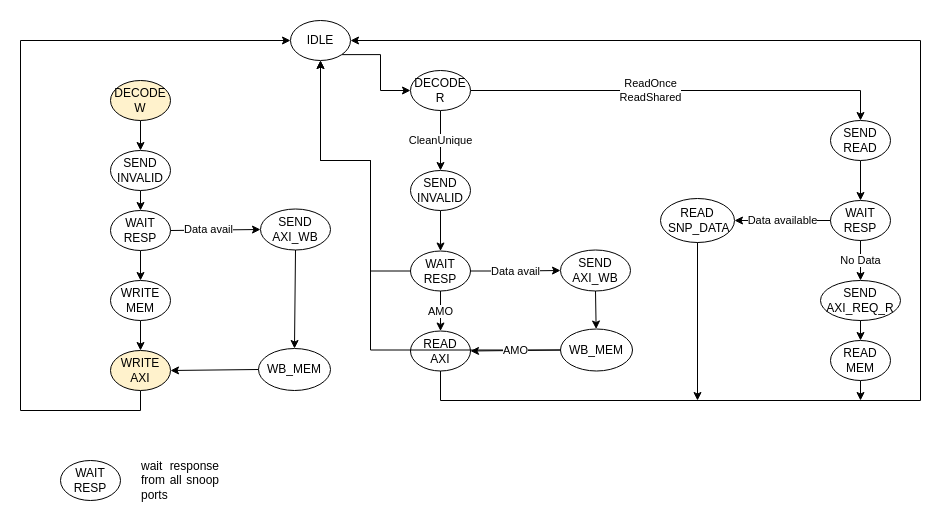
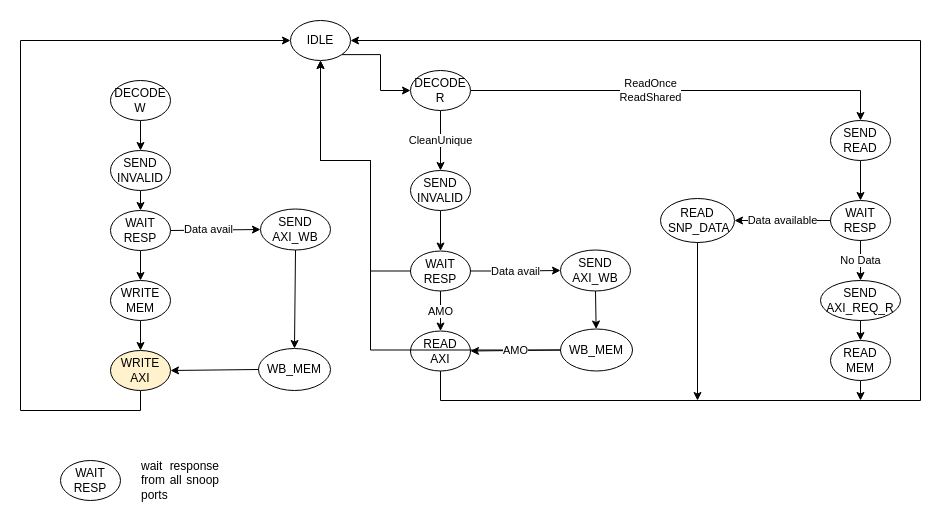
  <mxCell id="0" />
  <mxCell id="1" parent="0" />
  <mxCell id="2" value="&lt;div&gt;ReadOnce&lt;/div&gt;&lt;div&gt;ReadShared&lt;br&gt;&lt;/div&gt;" style="edgeStyle=orthogonalEdgeStyle;rounded=0;orthogonalLoop=1;jettySize=auto;html=1;exitX=1;exitY=0.5;exitDx=0;exitDy=0;" parent="1" source="21" target="7" edge="1"><mxGeometry x="-0.143" relative="1" as="geometry"><mxPoint as="offset" /><mxPoint x="550" y="90" as="sourcePoint" /></mxGeometry></mxCell>
  <mxCell id="3" value="CleanUnique" style="edgeStyle=orthogonalEdgeStyle;rounded=0;orthogonalLoop=1;jettySize=auto;html=1;entryX=0.5;entryY=0;entryDx=0;entryDy=0;exitX=0.5;exitY=1;exitDx=0;exitDy=0;" parent="1" source="21" target="9" edge="1"><mxGeometry relative="1" as="geometry"><mxPoint as="offset" /><mxPoint x="530" y="130" as="sourcePoint" /></mxGeometry></mxCell>
  <mxCell id="4" style="edgeStyle=orthogonalEdgeStyle;rounded=0;orthogonalLoop=1;jettySize=auto;html=1;exitX=1;exitY=1;exitDx=0;exitDy=0;entryX=0;entryY=0.5;entryDx=0;entryDy=0;" parent="1" source="5" target="21" edge="1"><mxGeometry relative="1" as="geometry" /></mxCell>
  <mxCell id="5" value="IDLE" style="ellipse;whiteSpace=wrap;html=1;" parent="1" vertex="1"><mxGeometry x="290" y="20" width="60" height="40" as="geometry" /></mxCell>
  <mxCell id="6" value="" style="edgeStyle=orthogonalEdgeStyle;rounded=0;orthogonalLoop=1;jettySize=auto;html=1;" parent="1" source="7" target="10" edge="1"><mxGeometry relative="1" as="geometry" /></mxCell>
  <mxCell id="7" value="SEND&lt;br&gt;READ" style="ellipse;whiteSpace=wrap;html=1;" parent="1" vertex="1"><mxGeometry x="830" y="120" width="60" height="40" as="geometry" /></mxCell>
  <mxCell id="8" value="" style="edgeStyle=orthogonalEdgeStyle;rounded=0;orthogonalLoop=1;jettySize=auto;html=1;" parent="1" source="9" target="14" edge="1"><mxGeometry relative="1" as="geometry" /></mxCell>
  <mxCell id="9" value="SEND&lt;br&gt;INVALID" style="ellipse;whiteSpace=wrap;html=1;" parent="1" vertex="1"><mxGeometry x="410" y="170" width="60" height="40" as="geometry" /></mxCell>
  <mxCell id="10" value="WAIT&lt;br&gt;RESP" style="ellipse;whiteSpace=wrap;html=1;" parent="1" vertex="1"><mxGeometry x="830" y="200" width="60" height="40" as="geometry" /></mxCell>
  <mxCell id="11" value="AMO" style="edgeStyle=orthogonalEdgeStyle;rounded=0;orthogonalLoop=1;jettySize=auto;html=1;" parent="1" source="14" target="18" edge="1"><mxGeometry relative="1" as="geometry" /></mxCell>
  <mxCell id="12" style="edgeStyle=orthogonalEdgeStyle;rounded=0;orthogonalLoop=1;jettySize=auto;html=1;exitX=0;exitY=0.5;exitDx=0;exitDy=0;entryX=0.5;entryY=1;entryDx=0;entryDy=0;" edge="1" parent="1" source="14" target="5"><mxGeometry relative="1" as="geometry"><Array as="points"><mxPoint x="370" y="271" /><mxPoint x="370" y="160" /><mxPoint x="320" y="160" /></Array></mxGeometry></mxCell>
  <mxCell id="13" value="Data avail" style="edgeStyle=orthogonalEdgeStyle;rounded=0;orthogonalLoop=1;jettySize=auto;html=1;exitX=1;exitY=0.5;exitDx=0;exitDy=0;entryX=0;entryY=0.5;entryDx=0;entryDy=0;" edge="1" parent="1" source="14" target="31"><mxGeometry relative="1" as="geometry" /></mxCell>
  <mxCell id="14" value="WAIT&lt;br&gt;RESP" style="ellipse;whiteSpace=wrap;html=1;" parent="1" vertex="1"><mxGeometry x="410" y="250.5" width="60" height="40" as="geometry" /></mxCell>
  <mxCell id="15" value="SEND&lt;br&gt;AXI_REQ_R" style="ellipse;whiteSpace=wrap;html=1;" parent="1" vertex="1"><mxGeometry x="820" y="280" width="80" height="40" as="geometry" /></mxCell>
  <mxCell id="16" style="edgeStyle=orthogonalEdgeStyle;rounded=0;orthogonalLoop=1;jettySize=auto;html=1;entryX=1;entryY=0.5;entryDx=0;entryDy=0;exitX=0.5;exitY=1;exitDx=0;exitDy=0;" parent="1" source="18" target="5" edge="1"><mxGeometry relative="1" as="geometry"><Array as="points"><mxPoint x="440" y="400" /><mxPoint x="920" y="400" /><mxPoint x="920" y="40" /></Array></mxGeometry></mxCell>
  <mxCell id="17" value="&lt;div align=&quot;justify&quot;&gt;wait response from all snoop ports&lt;br&gt;&lt;/div&gt;" style="text;html=1;strokeColor=none;fillColor=none;align=center;verticalAlign=middle;whiteSpace=wrap;rounded=0;" parent="1" vertex="1"><mxGeometry x="140" y="460" width="80" height="40" as="geometry" /></mxCell>
  <mxCell id="18" value="READ&lt;br&gt;AXI" style="ellipse;whiteSpace=wrap;html=1;" parent="1" vertex="1"><mxGeometry x="410" y="330.5" width="60" height="40" as="geometry" /></mxCell>
  <mxCell id="19" value="" style="edgeStyle=orthogonalEdgeStyle;rounded=0;orthogonalLoop=1;jettySize=auto;html=1;exitX=0.5;exitY=1;exitDx=0;exitDy=0;entryX=0.5;entryY=0;entryDx=0;entryDy=0;" parent="1" source="20" target="23" edge="1"><mxGeometry relative="1" as="geometry" /></mxCell>
- <mxCell id="20" value="DECODE&lt;br&gt;W" style="ellipse;whiteSpace=wrap;html=1;fillColor=#fff2cc;" parent="1" vertex="1"><mxGeometry x="110" y="80" width="60" height="40" as="geometry" /></mxCell>
+ <mxCell id="20" value="DECODE&lt;br&gt;W" style="ellipse;whiteSpace=wrap;html=1;" parent="1" vertex="1"><mxGeometry x="110" y="80" width="60" height="40" as="geometry" /></mxCell>
  <mxCell id="21" value="DECODE&lt;br&gt;R" style="ellipse;whiteSpace=wrap;html=1;" parent="1" vertex="1"><mxGeometry x="410" y="70" width="60" height="40" as="geometry" /></mxCell>
  <mxCell id="22" style="edgeStyle=orthogonalEdgeStyle;rounded=0;orthogonalLoop=1;jettySize=auto;html=1;exitX=0.5;exitY=1;exitDx=0;exitDy=0;entryX=0.5;entryY=0;entryDx=0;entryDy=0;" parent="1" source="23" target="25" edge="1"><mxGeometry relative="1" as="geometry" /></mxCell>
  <mxCell id="23" value="SEND&lt;br&gt;INVALID" style="ellipse;whiteSpace=wrap;html=1;" parent="1" vertex="1"><mxGeometry x="110" y="150" width="60" height="40" as="geometry" /></mxCell>
  <mxCell id="24" style="edgeStyle=orthogonalEdgeStyle;rounded=0;orthogonalLoop=1;jettySize=auto;html=1;exitX=0.5;exitY=1;exitDx=0;exitDy=0;" parent="1" source="25" target="29" edge="1"><mxGeometry relative="1" as="geometry" /></mxCell>
  <mxCell id="25" value="WAIT&lt;br&gt;RESP" style="ellipse;whiteSpace=wrap;html=1;" parent="1" vertex="1"><mxGeometry x="110" y="210" width="60" height="40" as="geometry" /></mxCell>
  <mxCell id="26" style="edgeStyle=orthogonalEdgeStyle;rounded=0;orthogonalLoop=1;jettySize=auto;html=1;exitX=0.5;exitY=1;exitDx=0;exitDy=0;entryX=0;entryY=0.5;entryDx=0;entryDy=0;" parent="1" source="27" target="5" edge="1"><mxGeometry relative="1" as="geometry"><Array as="points"><mxPoint x="140" y="410" /><mxPoint x="20" y="410" /><mxPoint x="20" y="40" /></Array></mxGeometry></mxCell>
  <mxCell id="27" value="WRITE&lt;br&gt;AXI" style="ellipse;whiteSpace=wrap;html=1;fillColor=#fff2cc;" parent="1" vertex="1"><mxGeometry x="110" y="350" width="60" height="40" as="geometry" /></mxCell>
  <mxCell id="28" style="edgeStyle=orthogonalEdgeStyle;rounded=0;orthogonalLoop=1;jettySize=auto;html=1;exitX=0.5;exitY=1;exitDx=0;exitDy=0;entryX=0.5;entryY=0;entryDx=0;entryDy=0;" parent="1" source="29" target="27" edge="1"><mxGeometry relative="1" as="geometry" /></mxCell>
  <mxCell id="29" value="WRITE&lt;br&gt;MEM" style="ellipse;whiteSpace=wrap;html=1;" parent="1" vertex="1"><mxGeometry x="110" y="280" width="60" height="40" as="geometry" /></mxCell>
  <mxCell id="30" value="WAIT&lt;br&gt;RESP" style="ellipse;whiteSpace=wrap;html=1;" parent="1" vertex="1"><mxGeometry x="60" y="460" width="60" height="40" as="geometry" /></mxCell>
  <mxCell id="31" value="SEND&lt;br&gt;AXI_WB" style="ellipse;whiteSpace=wrap;html=1;" parent="1" vertex="1"><mxGeometry x="560" y="249.5" width="70" height="41" as="geometry" /></mxCell>
  <mxCell id="32" style="edgeStyle=orthogonalEdgeStyle;rounded=0;orthogonalLoop=1;jettySize=auto;html=1;exitX=0;exitY=0.5;exitDx=0;exitDy=0;entryX=0.5;entryY=1;entryDx=0;entryDy=0;" edge="1" parent="1" source="33" target="5"><mxGeometry relative="1" as="geometry"><Array as="points"><mxPoint x="370" y="350" /><mxPoint x="370" y="160" /><mxPoint x="320" y="160" /></Array></mxGeometry></mxCell>
  <mxCell id="33" value="WB_MEM" style="ellipse;whiteSpace=wrap;html=1;" parent="1" vertex="1"><mxGeometry x="560" y="328.5" width="72" height="42" as="geometry" /></mxCell>
  <mxCell id="34" value="" style="endArrow=classic;html=1;rounded=0;exitX=0.5;exitY=1;exitDx=0;exitDy=0;" parent="1" source="31" target="33" edge="1"><mxGeometry width="50" height="50" relative="1" as="geometry"><mxPoint x="570" y="250.5" as="sourcePoint" /><mxPoint x="620" y="200.5" as="targetPoint" /></mxGeometry></mxCell>
  <mxCell id="35" value="AMO" style="endArrow=classic;html=1;rounded=0;exitX=0;exitY=0.5;exitDx=0;exitDy=0;entryX=1;entryY=0.5;entryDx=0;entryDy=0;" parent="1" source="33" target="18" edge="1"><mxGeometry width="50" height="50" relative="1" as="geometry"><mxPoint x="570" y="250.5" as="sourcePoint" /><mxPoint x="620" y="200.5" as="targetPoint" /></mxGeometry></mxCell>
  <mxCell id="36" value="SEND&lt;br&gt;AXI_WB" style="ellipse;whiteSpace=wrap;html=1;" parent="1" vertex="1"><mxGeometry x="260" y="208.5" width="70" height="41" as="geometry" /></mxCell>
  <mxCell id="37" value="" style="endArrow=classic;html=1;rounded=0;exitX=1;exitY=0.5;exitDx=0;exitDy=0;entryX=0;entryY=0.5;entryDx=0;entryDy=0;" parent="1" source="25" target="36" edge="1"><mxGeometry width="50" height="50" relative="1" as="geometry"><mxPoint x="430" y="260" as="sourcePoint" /><mxPoint x="480" y="210" as="targetPoint" /></mxGeometry></mxCell>
  <mxCell id="38" value="Data avail" style="edgeLabel;html=1;align=center;verticalAlign=middle;resizable=0;points=[];" parent="1" connectable="0" vertex="1"><mxGeometry x="210.004" y="228.996" as="geometry"><mxPoint x="-3" as="offset" /></mxGeometry></mxCell>
  <mxCell id="39" value="WB_MEM" style="ellipse;whiteSpace=wrap;html=1;" parent="1" vertex="1"><mxGeometry x="258" y="348" width="72" height="42" as="geometry" /></mxCell>
  <mxCell id="40" value="" style="endArrow=classic;html=1;rounded=0;exitX=0.5;exitY=1;exitDx=0;exitDy=0;entryX=0.5;entryY=0;entryDx=0;entryDy=0;" parent="1" source="36" target="39" edge="1"><mxGeometry width="50" height="50" relative="1" as="geometry"><mxPoint x="430" y="260" as="sourcePoint" /><mxPoint x="480" y="210" as="targetPoint" /></mxGeometry></mxCell>
  <mxCell id="41" value="" style="endArrow=classic;html=1;rounded=0;exitX=0;exitY=0.5;exitDx=0;exitDy=0;entryX=1;entryY=0.5;entryDx=0;entryDy=0;" parent="1" source="39" target="27" edge="1"><mxGeometry width="50" height="50" relative="1" as="geometry"><mxPoint x="430" y="260" as="sourcePoint" /><mxPoint x="180" y="370" as="targetPoint" /></mxGeometry></mxCell>
  <mxCell id="42" value="" style="endArrow=classic;html=1;rounded=0;exitX=0.5;exitY=1;exitDx=0;exitDy=0;" parent="1" source="47" edge="1"><mxGeometry width="50" height="50" relative="1" as="geometry"><mxPoint x="860" y="370" as="sourcePoint" /><mxPoint x="860" y="400" as="targetPoint" /></mxGeometry></mxCell>
  <mxCell id="43" value="READ&lt;br&gt;&amp;nbsp;SNP_DATA" style="ellipse;whiteSpace=wrap;html=1;" parent="1" vertex="1"><mxGeometry x="660" y="198" width="74" height="44" as="geometry" /></mxCell>
  <mxCell id="44" value="Data available" style="endArrow=classic;html=1;rounded=0;exitX=0;exitY=0.5;exitDx=0;exitDy=0;entryX=1;entryY=0.5;entryDx=0;entryDy=0;" parent="1" source="10" target="43" edge="1"><mxGeometry width="50" height="50" relative="1" as="geometry"><mxPoint x="490" y="230" as="sourcePoint" /><mxPoint x="780" y="220" as="targetPoint" /></mxGeometry></mxCell>
  <mxCell id="45" value="" style="endArrow=classic;html=1;rounded=0;exitX=0.5;exitY=1;exitDx=0;exitDy=0;" parent="1" source="43" edge="1"><mxGeometry width="50" height="50" relative="1" as="geometry"><mxPoint x="490" y="230" as="sourcePoint" /><mxPoint x="697" y="400" as="targetPoint" /></mxGeometry></mxCell>
  <mxCell id="46" value="No Data" style="endArrow=classic;html=1;rounded=0;exitX=0.5;exitY=1;exitDx=0;exitDy=0;entryX=0.5;entryY=0;entryDx=0;entryDy=0;" parent="1" source="10" target="15" edge="1"><mxGeometry width="50" height="50" relative="1" as="geometry"><mxPoint x="910" y="230" as="sourcePoint" /><mxPoint x="960" y="180" as="targetPoint" /></mxGeometry></mxCell>
  <mxCell id="47" value="READ&lt;br&gt;MEM" style="ellipse;whiteSpace=wrap;html=1;" parent="1" vertex="1"><mxGeometry x="830" y="340" width="60" height="40" as="geometry" /></mxCell>
  <mxCell id="48" value="" style="endArrow=classic;html=1;rounded=0;exitX=0.5;exitY=1;exitDx=0;exitDy=0;entryX=0.5;entryY=0;entryDx=0;entryDy=0;" parent="1" source="15" target="47" edge="1"><mxGeometry width="50" height="50" relative="1" as="geometry"><mxPoint x="910" y="230" as="sourcePoint" /><mxPoint x="960" y="180" as="targetPoint" /></mxGeometry></mxCell>
